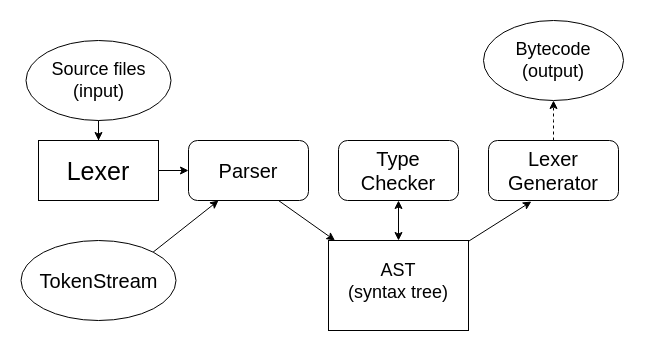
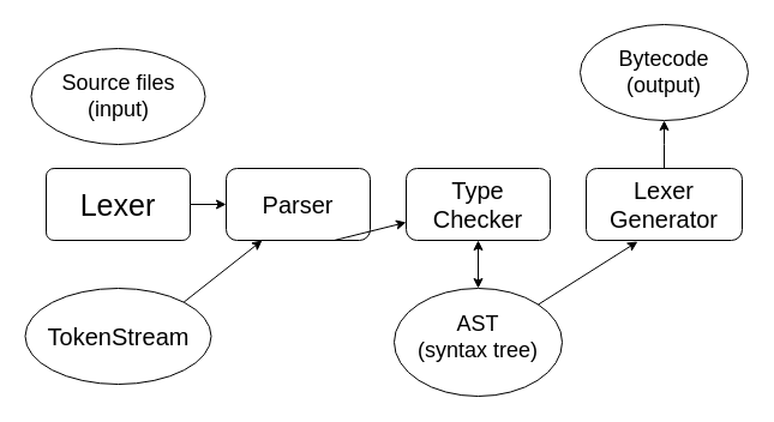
  <mxCell id="0" />
  <mxCell id="1" parent="0" />
  <mxCell id="2" value="&lt;font style=&quot;font-size: 20px;&quot;&gt;Type Checker&lt;/font&gt;" style="rounded=1;whiteSpace=wrap;html=1;" parent="1" vertex="1"><mxGeometry x="338" y="140" width="120" height="60" as="geometry" /></mxCell>
  <mxCell id="3" value="&lt;font style=&quot;font-size: 20px;&quot;&gt;Parser&lt;/font&gt;" style="rounded=1;whiteSpace=wrap;html=1;" parent="1" vertex="1"><mxGeometry x="188" y="140" width="120" height="60" as="geometry" /></mxCell>
  <mxCell id="4" style="edgeStyle=orthogonalEdgeStyle;rounded=0;orthogonalLoop=1;jettySize=auto;html=1;" parent="1" source="5" target="3" edge="1"><mxGeometry relative="1" as="geometry" /></mxCell>
- <mxCell id="5" value="&lt;font style=&quot;font-size: 25px;&quot;&gt;Lexer&lt;/font&gt;" style="whiteSpace=wrap;html=1;arcSize=11;rounded=0;" parent="1" vertex="1"><mxGeometry x="38" y="140" width="120" height="60" as="geometry" /></mxCell>
- <mxCell id="6" value="" style="edgeStyle=orthogonalEdgeStyle;rounded=0;orthogonalLoop=1;jettySize=auto;html=1;dashed=1;" edge="1" parent="1" source="7" target="10"><mxGeometry relative="1" as="geometry"><Array as="points"><mxPoint x="553" y="120" /><mxPoint x="553" y="120" /></Array></mxGeometry></mxCell>
+ <mxCell id="5" value="&lt;font style=&quot;font-size: 25px;&quot;&gt;Lexer&lt;/font&gt;" style="rounded=1;whiteSpace=wrap;html=1;arcSize=11;" parent="1" vertex="1"><mxGeometry x="38" y="140" width="120" height="60" as="geometry" /></mxCell>
+ <mxCell id="6" value="" style="edgeStyle=orthogonalEdgeStyle;rounded=0;orthogonalLoop=1;jettySize=auto;html=1;" edge="1" parent="1" source="7" target="10"><mxGeometry relative="1" as="geometry"><Array as="points"><mxPoint x="553" y="120" /><mxPoint x="553" y="120" /></Array></mxGeometry></mxCell>
  <mxCell id="7" value="&lt;font style=&quot;font-size: 20px;&quot;&gt;Lexer Generator&lt;/font&gt;" style="rounded=1;whiteSpace=wrap;html=1;" parent="1" vertex="1"><mxGeometry x="488" y="140" width="130" height="60" as="geometry" /></mxCell>
  <mxCell id="8" value="&lt;font style=&quot;font-size: 20px;&quot;&gt;TokenStream&lt;/font&gt;" style="ellipse;whiteSpace=wrap;html=1;" parent="1" vertex="1"><mxGeometry x="20.5" y="240" width="155" height="80" as="geometry" /></mxCell>
- <mxCell id="9" value="&lt;font style=&quot;font-size: 18px;&quot;&gt;AST&lt;/font&gt;&lt;div style=&quot;font-size: 18px;&quot;&gt;&lt;font style=&quot;font-size: 18px;&quot;&gt;(syntax tree)&lt;/font&gt;&lt;/div&gt;" style="whiteSpace=wrap;html=1;spacingTop=-9;rounded=0;" parent="1" vertex="1"><mxGeometry x="328" y="240" width="140" height="90" as="geometry" /></mxCell>
+ <mxCell id="9" value="&lt;font style=&quot;font-size: 18px;&quot;&gt;AST&lt;/font&gt;&lt;div style=&quot;font-size: 18px;&quot;&gt;&lt;font style=&quot;font-size: 18px;&quot;&gt;(syntax tree)&lt;/font&gt;&lt;/div&gt;" style="ellipse;whiteSpace=wrap;html=1;spacingTop=-9;" parent="1" vertex="1"><mxGeometry x="328" y="240" width="140" height="90" as="geometry" /></mxCell>
  <mxCell id="10" value="&lt;span style=&quot;font-size: 18px;&quot;&gt;Bytecode&lt;/span&gt;&lt;div&gt;&lt;span style=&quot;font-size: 18px;&quot;&gt;(output)&lt;/span&gt;&lt;/div&gt;" style="ellipse;whiteSpace=wrap;html=1;" parent="1" vertex="1"><mxGeometry x="483" y="20" width="140" height="80" as="geometry" /></mxCell>
- <mxCell id="11" style="edgeStyle=orthogonalEdgeStyle;rounded=0;orthogonalLoop=1;jettySize=auto;html=1;entryX=0.5;entryY=0;entryDx=0;entryDy=0;" parent="1" source="12" target="5" edge="1"><mxGeometry relative="1" as="geometry" /></mxCell>
  <mxCell id="12" value="&lt;span style=&quot;font-size: 18px;&quot;&gt;Source files&lt;/span&gt;&lt;div&gt;&lt;span style=&quot;font-size: 18px;&quot;&gt;(input)&lt;/span&gt;&lt;/div&gt;" style="ellipse;whiteSpace=wrap;html=1;" parent="1" vertex="1"><mxGeometry x="25.5" y="40" width="145" height="80" as="geometry" /></mxCell>
- <mxCell id="13" value="" style="endArrow=classic;html=1;rounded=0;exitX=0.75;exitY=1;exitDx=0;exitDy=0;" parent="1" source="3" target="9" edge="1"><mxGeometry width="50" height="50" relative="1" as="geometry"><mxPoint x="223" y="280" as="sourcePoint" /><mxPoint x="273" y="230" as="targetPoint" /></mxGeometry></mxCell>
+ <mxCell id="13" value="" style="endArrow=classic;html=1;rounded=0;exitX=0.75;exitY=1;exitDx=0;exitDy=0;" parent="1" source="3" target="2" edge="1"><mxGeometry width="50" height="50" relative="1" as="geometry"><mxPoint x="223" y="280" as="sourcePoint" /><mxPoint x="273" y="230" as="targetPoint" /></mxGeometry></mxCell>
  <mxCell id="14" value="" style="endArrow=classic;startArrow=classic;html=1;rounded=0;entryX=0.5;entryY=1;entryDx=0;entryDy=0;exitX=0.5;exitY=0;exitDx=0;exitDy=0;" parent="1" source="9" target="2" edge="1"><mxGeometry width="50" height="50" relative="1" as="geometry"><mxPoint x="308" y="260" as="sourcePoint" /><mxPoint x="358" y="210" as="targetPoint" /></mxGeometry></mxCell>
  <mxCell id="15" value="" style="endArrow=classic;html=1;rounded=0;exitX=1;exitY=0;exitDx=0;exitDy=0;entryX=0.25;entryY=1;entryDx=0;entryDy=0;" parent="1" source="8" target="3" edge="1"><mxGeometry width="50" height="50" relative="1" as="geometry"><mxPoint x="198" y="290" as="sourcePoint" /><mxPoint x="248" y="240" as="targetPoint" /></mxGeometry></mxCell>
  <mxCell id="16" value="" style="endArrow=classic;html=1;rounded=0;entryX=0.33;entryY=1.017;entryDx=0;entryDy=0;entryPerimeter=0;" parent="1" source="9" target="7" edge="1"><mxGeometry width="50" height="50" relative="1" as="geometry"><mxPoint x="508" y="300" as="sourcePoint" /><mxPoint x="558" y="250" as="targetPoint" /></mxGeometry></mxCell>
